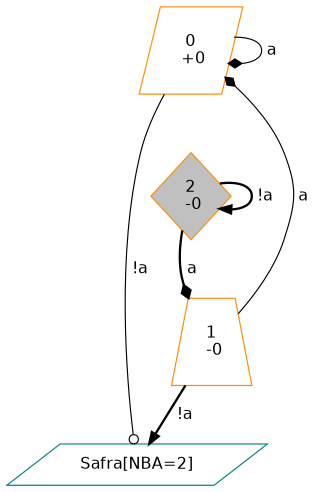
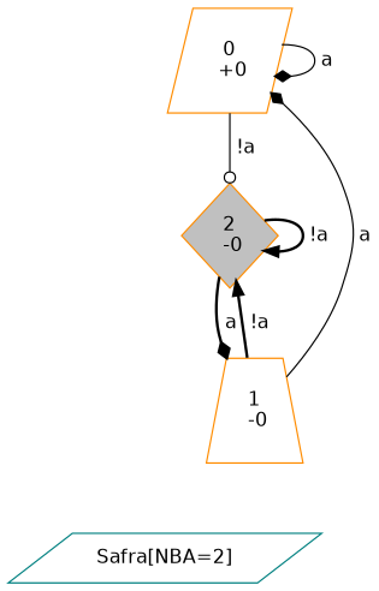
  digraph {
    node [color=darkorange fontname=Helvetica shape=parallelogram]
    edge [arrowhead=diamond constraints=false fontname=Helvetica style=solid]
    n1 [color=teal label="Safra[NBA=2]"]
    n2 [label="0\n +0"]
    n3 [fillcolor=grey label="2\n -0" shape=diamond style=filled]
    n4 [label="1\n -0" shape=trapezium]
    n2 -> n2 [label=" a"]
-   n2 -> n1 [arrowhead=odot label=" !a"]
+   n2 -> n3 [arrowhead=odot label=" !a"]
    n3 -> n3 [arrowhead=normal label=" !a" style=bold]
    n3 -> n4 [label=" a" style=bold]
    n4 -> n2 [label=" a"]
-   n4 -> n1 [arrowhead=normal label=" !a" style=bold]
+   n4 -> n3 [arrowhead=normal label=" !a" style=bold]
  }
